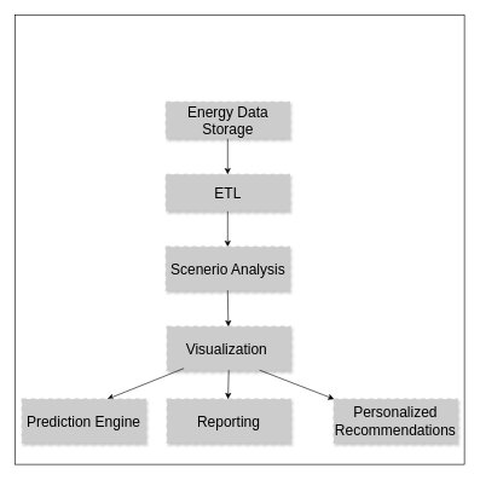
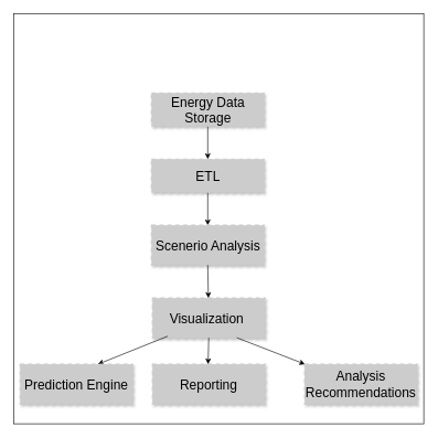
  <mxCell id="0" style=";html=1;" />
  <mxCell id="1" style=";html=1;" parent="0" />
  <mxCell id="2" value="" style="whiteSpace=wrap;html=1;aspect=fixed;fillColor=#FFFFFF;" parent="1" vertex="1"><mxGeometry x="20" y="20" width="620" height="620" as="geometry" /></mxCell>
  <mxCell id="3" value="" style="edgeStyle=orthogonalEdgeStyle;rounded=0;orthogonalLoop=1;jettySize=auto;html=1;" edge="1" parent="1" source="4" target="5"><mxGeometry relative="1" as="geometry" /></mxCell>
  <mxCell id="4" value="ETL" style="whiteSpace=wrap;html=1;shadow=1;fontSize=20;fillColor=#CCCCCC;strokeColor=#CCCCCC;strokeWidth=2;dashed=1;" parent="1" vertex="1"><mxGeometry x="228.5" y="240" width="170" height="50" as="geometry" /></mxCell>
  <mxCell id="5" value="Scenerio Analysis" style="whiteSpace=wrap;html=1;shadow=1;fontSize=20;fillColor=#CCCCCC;strokeColor=#CCCCCC;strokeWidth=2;dashed=1;" parent="1" vertex="1"><mxGeometry x="228.5" y="340" width="170" height="60" as="geometry" /></mxCell>
  <mxCell id="6" value="Visualization&amp;nbsp;" style="whiteSpace=wrap;html=1;shadow=1;fontSize=20;fillColor=#CCCCCC;strokeColor=#CCCCCC;strokeWidth=2;dashed=1;" parent="1" vertex="1"><mxGeometry x="230" y="450" width="170" height="60" as="geometry" /></mxCell>
  <mxCell id="7" value="Reporting" style="whiteSpace=wrap;html=1;shadow=1;fontSize=20;fillColor=#CCCCCC;strokeColor=#CCCCCC;strokeWidth=2;dashed=1;" parent="1" vertex="1"><mxGeometry x="230" y="550" width="170" height="60" as="geometry" /></mxCell>
  <mxCell id="8" value="" style="endArrow=classic;html=1;rounded=0;exitX=0.5;exitY=1;exitDx=0;exitDy=0;" parent="1" source="6" edge="1"><mxGeometry width="50" height="50" relative="1" as="geometry"><mxPoint x="354" y="390" as="sourcePoint" /><mxPoint x="314" y="550" as="targetPoint" /></mxGeometry></mxCell>
  <mxCell id="9" value="" style="endArrow=classic;html=1;rounded=0;exitX=0.75;exitY=1;exitDx=0;exitDy=0;" parent="1" source="6" edge="1"><mxGeometry width="50" height="50" relative="1" as="geometry"><mxPoint x="350" y="380" as="sourcePoint" /><mxPoint x="460.577" y="550" as="targetPoint" /></mxGeometry></mxCell>
  <mxCell id="10" value="" style="endArrow=classic;html=1;rounded=0;exitX=0.5;exitY=1;exitDx=0;exitDy=0;" parent="1" source="5" target="6" edge="1"><mxGeometry width="50" height="50" relative="1" as="geometry"><mxPoint x="470" y="380" as="sourcePoint" /><mxPoint x="520" y="330" as="targetPoint" /></mxGeometry></mxCell>
  <mxCell id="11" value="" style="endArrow=classic;html=1;rounded=0;entryX=0.75;entryY=0;entryDx=0;entryDy=0;exitX=0.136;exitY=0.96;exitDx=0;exitDy=0;exitPerimeter=0;" parent="1" source="6" edge="1"><mxGeometry width="50" height="50" relative="1" as="geometry"><mxPoint x="390" y="300" as="sourcePoint" /><mxPoint x="147.5" y="550" as="targetPoint" /></mxGeometry></mxCell>
  <mxCell id="12" value="" style="edgeStyle=orthogonalEdgeStyle;rounded=0;orthogonalLoop=1;jettySize=auto;html=1;" edge="1" parent="1" source="13" target="4"><mxGeometry relative="1" as="geometry" /></mxCell>
  <mxCell id="13" value="Energy Data Storage" style="whiteSpace=wrap;html=1;shadow=1;fontSize=20;fillColor=#CCCCCC;strokeColor=#CCCCCC;strokeWidth=2;dashed=1;" vertex="1" parent="1"><mxGeometry x="228.5" y="140" width="170" height="50" as="geometry" /></mxCell>
  <mxCell id="14" value="Prediction Engine" style="whiteSpace=wrap;html=1;shadow=1;fontSize=20;fillColor=#CCCCCC;strokeColor=#CCCCCC;strokeWidth=2;dashed=1;" vertex="1" parent="1"><mxGeometry x="30" y="550" width="170" height="60" as="geometry" /></mxCell>
- <mxCell id="15" value="Personalized Recommendations" style="whiteSpace=wrap;html=1;shadow=1;fontSize=20;fillColor=#CCCCCC;strokeColor=#CCCCCC;strokeWidth=2;dashed=1;" vertex="1" parent="1"><mxGeometry x="460" y="550" width="170" height="60" as="geometry" /></mxCell>
+ <mxCell id="15" value="Analysis Recommendations" style="whiteSpace=wrap;html=1;shadow=1;fontSize=20;fillColor=#CCCCCC;strokeColor=#CCCCCC;strokeWidth=2;dashed=1;" vertex="1" parent="1"><mxGeometry x="460" y="550" width="170" height="60" as="geometry" /></mxCell>
